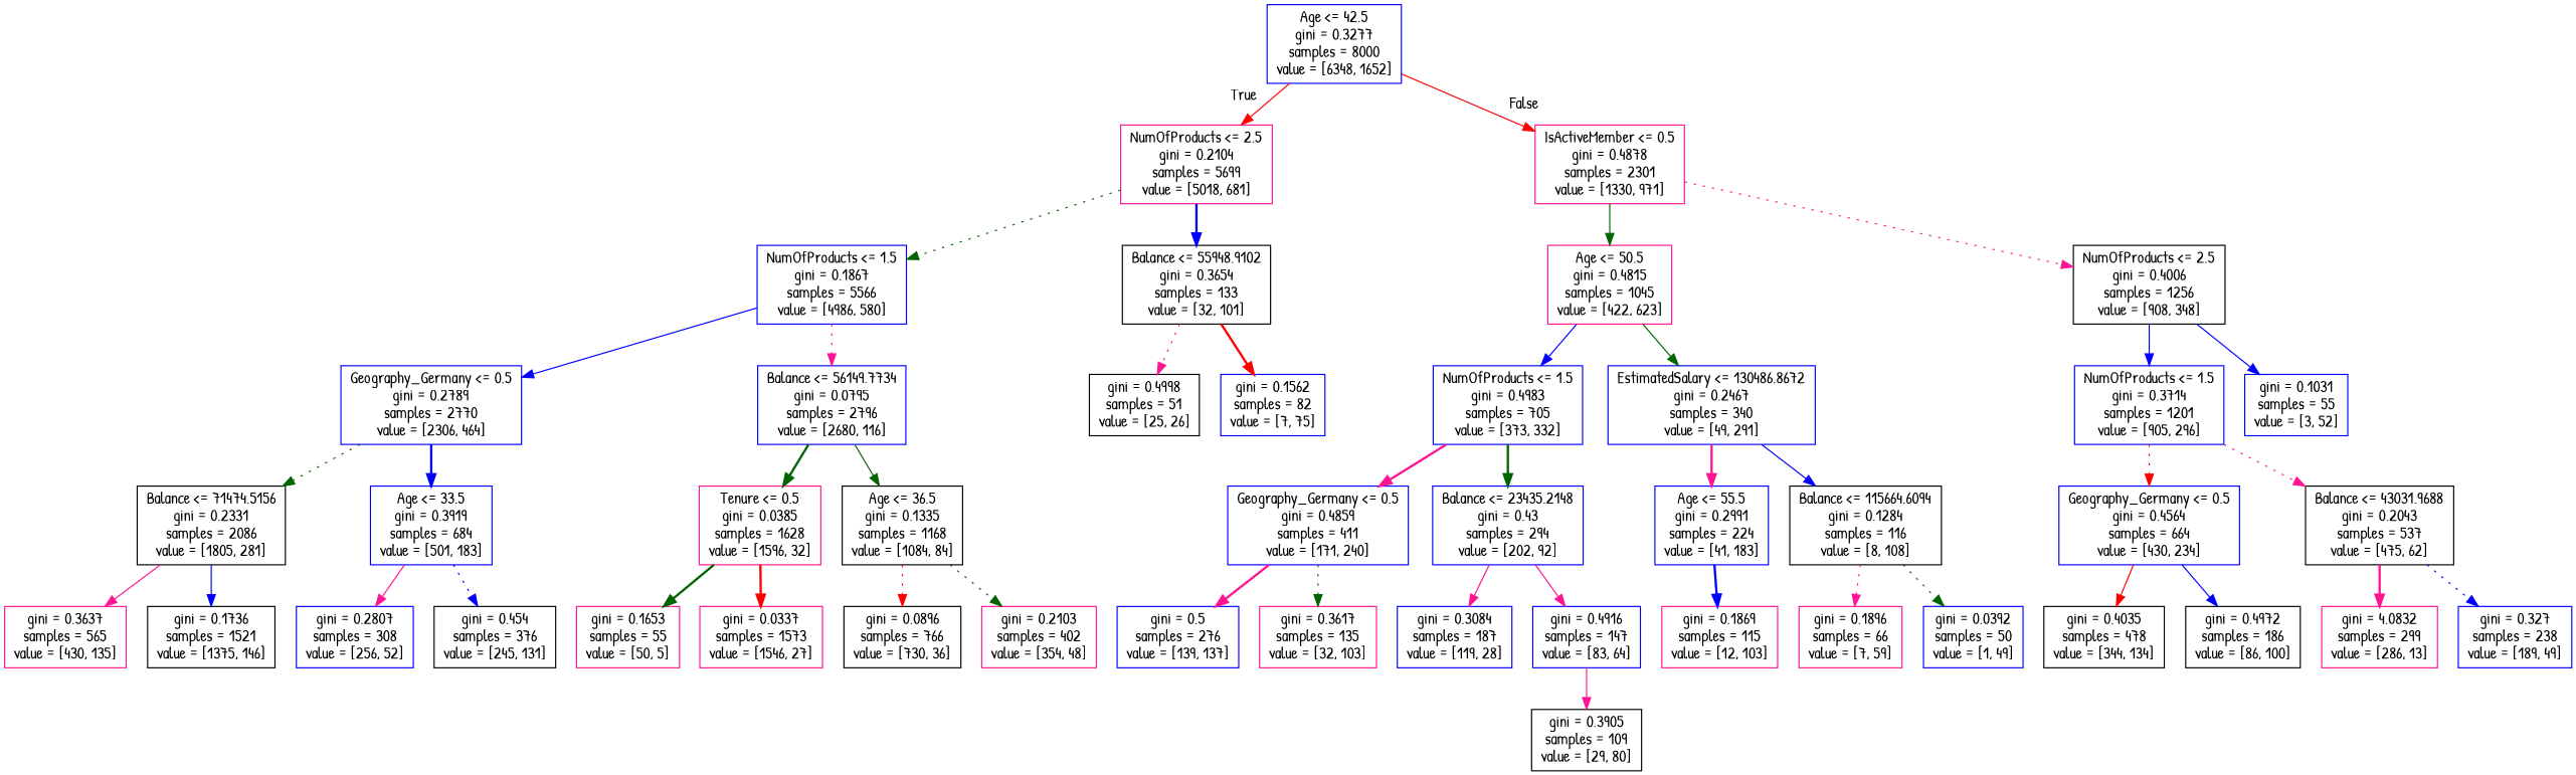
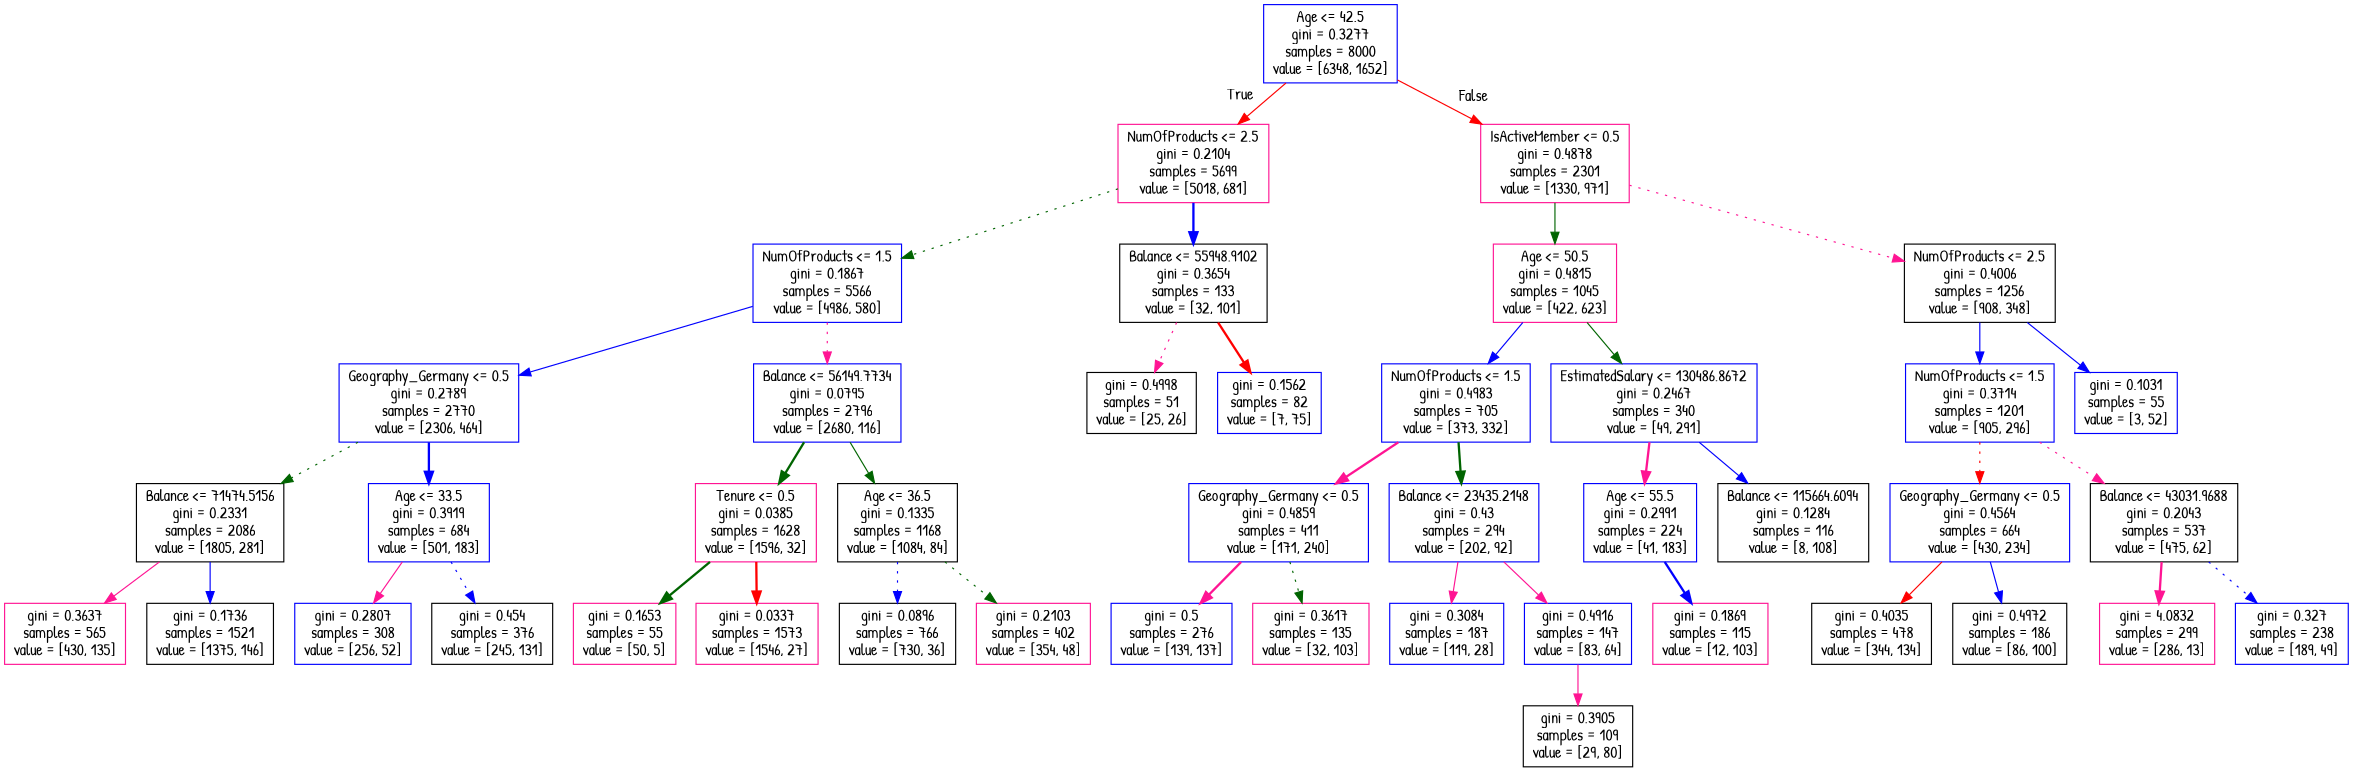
  digraph {
    fontname="Patrick Hand"
    node [color=blue fontname="Patrick Hand" shape=box]
    edge [color=deeppink fontname="Patrick Hand" style=solid]
    n1 [label="Age <= 42.5\ngini = 0.3277\nsamples = 8000\nvalue = [6348, 1652]"]
    n2 [color=deeppink label="NumOfProducts <= 2.5\ngini = 0.2104\nsamples = 5699\nvalue = [5018, 681]"]
    n3 [color=deeppink label="IsActiveMember <= 0.5\ngini = 0.4878\nsamples = 2301\nvalue = [1330, 971]"]
    n4 [label="NumOfProducts <= 1.5\ngini = 0.1867\nsamples = 5566\nvalue = [4986, 580]"]
    n5 [color=black label="Balance <= 55948.9102\ngini = 0.3654\nsamples = 133\nvalue = [32, 101]"]
    n6 [color=deeppink label="Age <= 50.5\ngini = 0.4815\nsamples = 1045\nvalue = [422, 623]"]
    n7 [color=black label="NumOfProducts <= 2.5\ngini = 0.4006\nsamples = 1256\nvalue = [908, 348]"]
    n8 [label="Geography_Germany <= 0.5\ngini = 0.2789\nsamples = 2770\nvalue = [2306, 464]"]
    n9 [label="Balance <= 56149.7734\ngini = 0.0795\nsamples = 2796\nvalue = [2680, 116]"]
    n10 [color=black label="gini = 0.4998\nsamples = 51\nvalue = [25, 26]"]
    n11 [label="gini = 0.1562\nsamples = 82\nvalue = [7, 75]"]
    n12 [color=black label="Balance <= 71474.5156\ngini = 0.2331\nsamples = 2086\nvalue = [1805, 281]"]
    n13 [label="Age <= 33.5\ngini = 0.3919\nsamples = 684\nvalue = [501, 183]"]
    n14 [color=deeppink label="Tenure <= 0.5\ngini = 0.0385\nsamples = 1628\nvalue = [1596, 32]"]
    n15 [color=black label="Age <= 36.5\ngini = 0.1335\nsamples = 1168\nvalue = [1084, 84]"]
    n16 [color=deeppink label="gini = 0.3637\nsamples = 565\nvalue = [430, 135]"]
    n17 [color=black label="gini = 0.1736\nsamples = 1521\nvalue = [1375, 146]"]
    n18 [label="gini = 0.2807\nsamples = 308\nvalue = [256, 52]"]
    n19 [color=black label="gini = 0.454\nsamples = 376\nvalue = [245, 131]"]
    n20 [color=deeppink label="gini = 0.1653\nsamples = 55\nvalue = [50, 5]"]
    n21 [color=deeppink label="gini = 0.0337\nsamples = 1573\nvalue = [1546, 27]"]
    n22 [color=black label="gini = 0.0896\nsamples = 766\nvalue = [730, 36]"]
    n23 [color=deeppink label="gini = 0.2103\nsamples = 402\nvalue = [354, 48]"]
    n24 [label="NumOfProducts <= 1.5\ngini = 0.4983\nsamples = 705\nvalue = [373, 332]"]
    n25 [label="EstimatedSalary <= 130486.8672\ngini = 0.2467\nsamples = 340\nvalue = [49, 291]"]
    n26 [label="NumOfProducts <= 1.5\ngini = 0.3714\nsamples = 1201\nvalue = [905, 296]"]
    n27 [label="gini = 0.1031\nsamples = 55\nvalue = [3, 52]"]
    n28 [label="Geography_Germany <= 0.5\ngini = 0.4859\nsamples = 411\nvalue = [171, 240]"]
    n29 [label="Balance <= 23435.2148\ngini = 0.43\nsamples = 294\nvalue = [202, 92]"]
    n30 [label="Age <= 55.5\ngini = 0.2991\nsamples = 224\nvalue = [41, 183]"]
    n31 [color=black label="Balance <= 115664.6094\ngini = 0.1284\nsamples = 116\nvalue = [8, 108]"]
    n32 [label="gini = 0.5\nsamples = 276\nvalue = [139, 137]"]
    n33 [color=deeppink label="gini = 0.3617\nsamples = 135\nvalue = [32, 103]"]
    n34 [label="gini = 0.3084\nsamples = 187\nvalue = [119, 28]"]
    n35 [label="gini = 0.4916\nsamples = 147\nvalue = [83, 64]"]
    n36 [color=black label="gini = 0.3905\nsamples = 109\nvalue = [29, 80]"]
    n37 [color=deeppink label="gini = 0.1869\nsamples = 115\nvalue = [12, 103]"]
-   n38 [color=deeppink label="gini = 0.1896\nsamples = 66\nvalue = [7, 59]"]
-   n39 [label="gini = 0.0392\nsamples = 50\nvalue = [1, 49]"]
    n40 [label="Geography_Germany <= 0.5\ngini = 0.4564\nsamples = 664\nvalue = [430, 234]"]
    n41 [color=black label="Balance <= 43031.9688\ngini = 0.2043\nsamples = 537\nvalue = [475, 62]"]
    n42 [color=black label="gini = 0.4035\nsamples = 478\nvalue = [344, 134]"]
    n43 [color=black label="gini = 0.4972\nsamples = 186\nvalue = [86, 100]"]
    n44 [color=deeppink label="gini = 4.0832\nsamples = 299\nvalue = [286, 13]"]
    n45 [label="gini = 0.327\nsamples = 238\nvalue = [189, 49]"]
    n1 -> n2 [color=red headlabel=True labelangle=45 labeldistance=2.5]
    n1 -> n3 [color=red headlabel=False labelangle=-45 labeldistance=2.5]
    n2 -> n4 [color=darkgreen style=dotted]
    n2 -> n5 [color=blue style=bold]
    n3 -> n6 [color=darkgreen]
    n3 -> n7 [style=dotted]
    n4 -> n8 [color=blue]
    n4 -> n9 [style=dotted]
    n5 -> n10 [style=dotted]
    n5 -> n11 [color=red style=bold]
    n6 -> n24 [color=blue]
    n6 -> n25 [color=darkgreen]
    n7 -> n26 [color=blue]
    n7 -> n27 [color=blue]
    n8 -> n12 [color=darkgreen style=dotted]
    n8 -> n13 [color=blue style=bold]
    n9 -> n14 [color=darkgreen style=bold]
    n9 -> n15 [color=darkgreen]
    n12 -> n16
    n12 -> n17 [color=blue]
    n13 -> n18
    n13 -> n19 [color=blue style=dotted]
    n14 -> n20 [color=darkgreen style=bold]
    n14 -> n21 [color=red style=bold]
-   n15 -> n22 [color=red style=dotted]
+   n15 -> n22 [color=blue style=dotted]
    n15 -> n23 [color=darkgreen style=dotted]
    n24 -> n28 [style=bold]
    n24 -> n29 [color=darkgreen style=bold]
    n25 -> n30 [style=bold]
    n25 -> n31 [color=blue]
    n26 -> n40 [color=red style=dotted]
    n26 -> n41 [style=dotted]
    n28 -> n32 [style=bold]
    n28 -> n33 [color=darkgreen style=dotted]
    n29 -> n34
    n29 -> n35
    n30 -> n37 [color=blue style=bold]
-   n31 -> n38 [style=dotted]
-   n31 -> n39 [color=darkgreen style=dotted]
    n35 -> n36
    n40 -> n42 [color=red]
    n40 -> n43 [color=blue]
    n41 -> n44 [style=bold]
    n41 -> n45 [color=blue style=dotted]
  }
